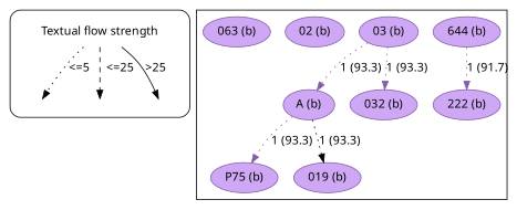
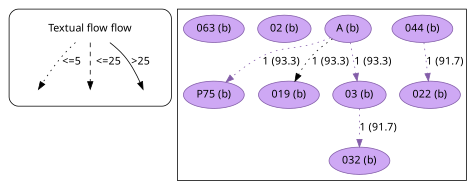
  strict digraph {
    fontname="Noto Sans"
    node [fontname="Noto Sans" style=filled color="#835da9" fillcolor="#CEA8F4"]
    edge [fontname="Noto Sans" style=dotted color="#835da9"]
-   n1 [label="Textual flow strength" shape=plaintext style="" color="" fillcolor=""]
+   n1 [label="Textual flow flow" shape=plaintext style="" color="" fillcolor=""]
    leg_e1 [fixedsize=True height=0.2 style=invis color="" fillcolor=""]
    leg_e2 [fixedsize=True height=0.2 style=invis color="" fillcolor=""]
    leg_e3 [fixedsize=True height=0.2 style=invis color="" fillcolor=""]
-   n5 [label="644 (b)"]
-   n6 [label="222 (b)"]
+   n5 [label="044 (b)"]
+   n6 [label="022 (b)"]
    n7 [label="A (b)"]
    n8 [label="P75 (b)"]
    n9 [label="019 (b)"]
    n10 [label="03 (b)"]
    n11 [label="032 (b)"]
    n12 [label="02 (b)"]
    n13 [label="063 (b)"]
    subgraph cluster_1 {
      style=rounded
      n1
      leg_e1
      leg_e2
      leg_e3
    }
    subgraph cluster_2 {
      n5
      n6
      n7
      n8
      n9
      n10
      n11
      n12
      n13
    }
    n1 -> leg_e1 [label="<=5  " color=""]
    n1 -> leg_e2 [label="  <=25" style=dashed color=""]
    n1 -> leg_e3 [label=">25" style=solid color=""]
    n5 -> n6 [label="1 (91.7)"]
    n7 -> n8 [label="1 (93.3)"]
    n7 -> n9 [color=black label="1 (93.3)"]
-   n10 -> n7 [label="1 (93.3)"]
-   n10 -> n11 [label="1 (93.3)"]
+   n7 -> n10 [label="1 (93.3)"]
+   n10 -> n11 [label="1 (91.7)"]
  }
